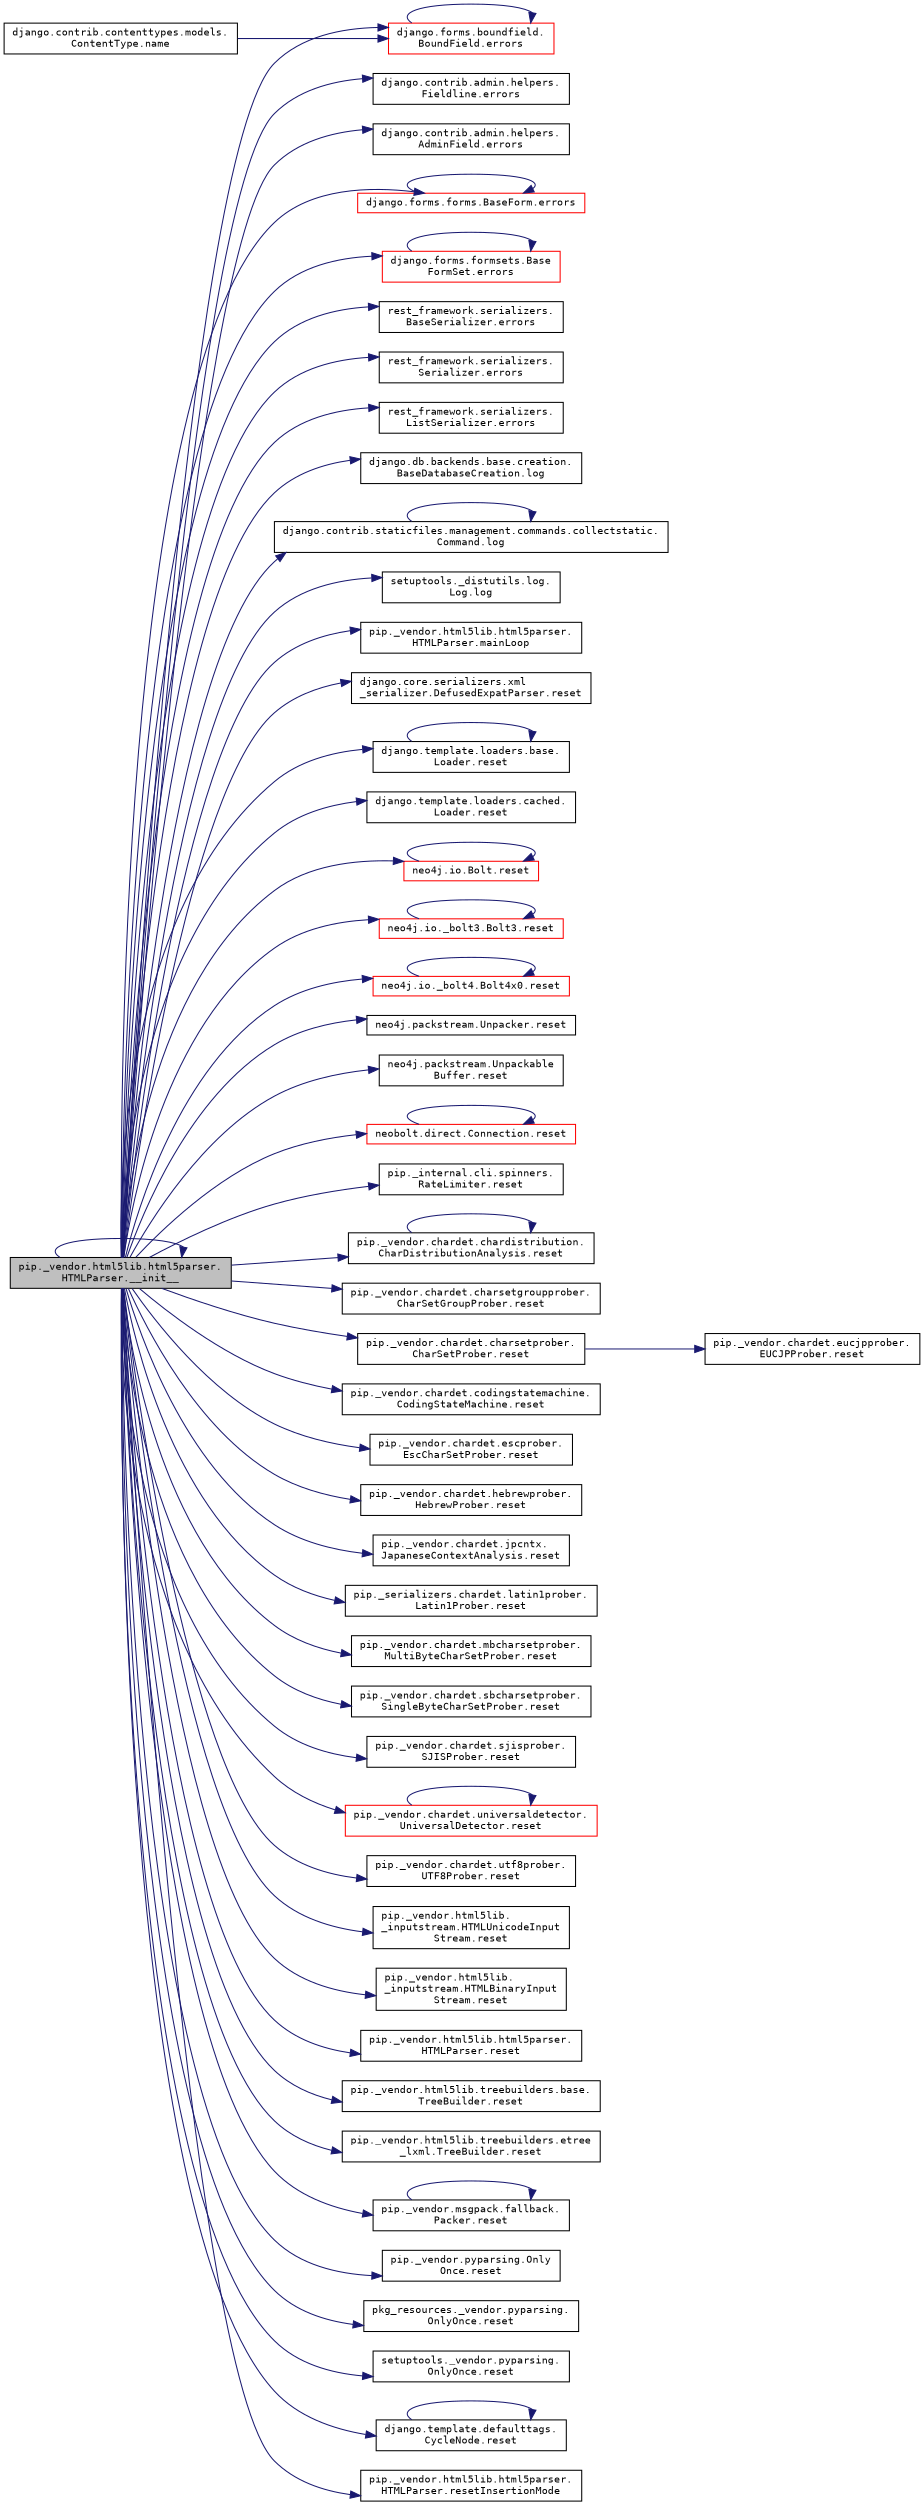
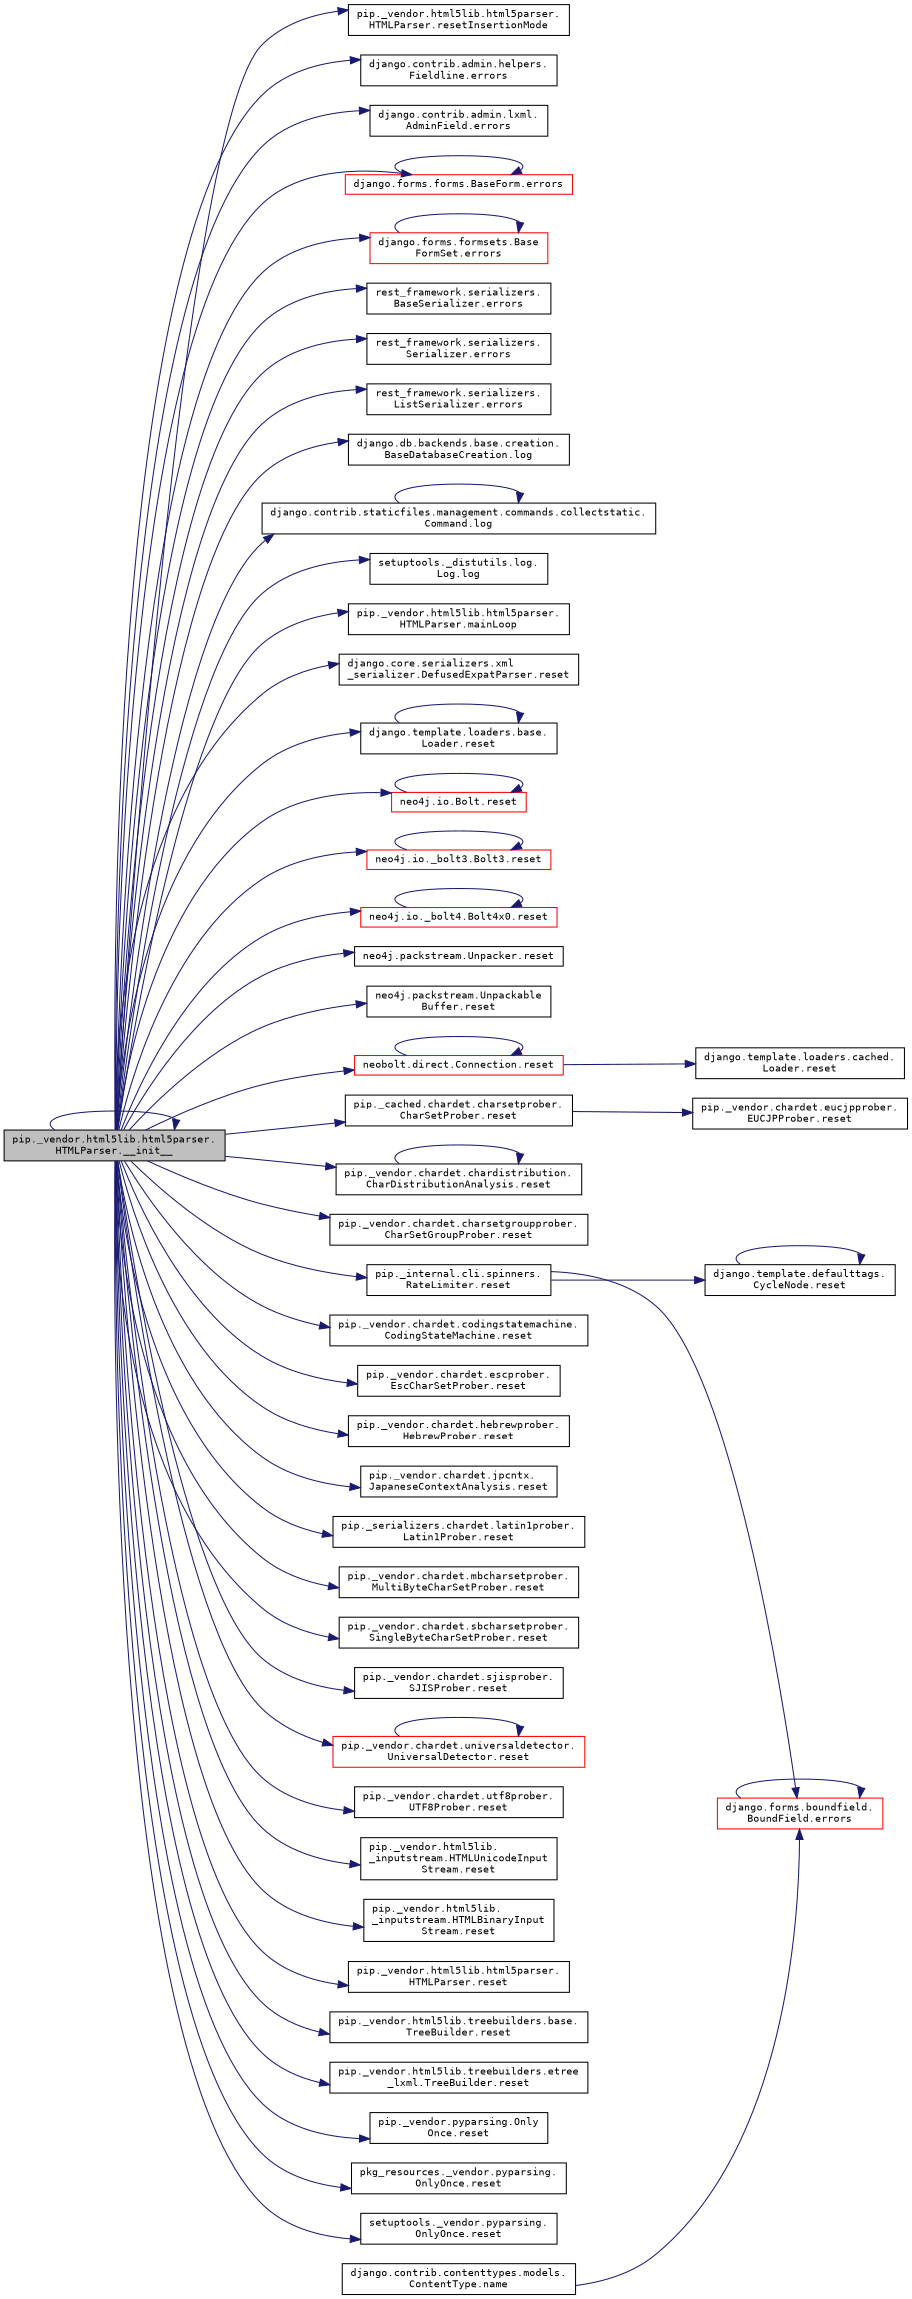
  digraph {
    fontname="DejaVu Sans Mono"
    rankdir=LR
    node [color=black fillcolor=white fontname="DejaVu Sans Mono" fontsize=10 shape=record style=filled]
    edge [color=midnightblue fontname="DejaVu Sans Mono" fontsize=10 labelfontname=Helvetica labelfontsize=10 style=solid]
    n1 [fillcolor=grey75 fontcolor=black height=0.2 label="pip._vendor.html5lib.html5parser.\lHTMLParser.__init__" width=0.4]
    n2 [height=0.2 label="django.contrib.admin.helpers.\lFieldline.errors" width=0.4]
-   n3 [height=0.2 label="django.contrib.admin.helpers.\lAdminField.errors" width=0.4]
+   n3 [height=0.2 label="django.contrib.admin.lxml.\lAdminField.errors" width=0.4]
    n4 [color=red height=0.2 label="django.forms.boundfield.\lBoundField.errors" width=0.4]
    n5 [color=red height=0.2 label="django.forms.forms.BaseForm.errors" width=0.4]
    n6 [color=red height=0.2 label="django.forms.formsets.Base\lFormSet.errors" width=0.4]
    n7 [height=0.2 label="rest_framework.serializers.\lBaseSerializer.errors" width=0.4]
    n8 [height=0.2 label="rest_framework.serializers.\lSerializer.errors" width=0.4]
    n9 [height=0.2 label="rest_framework.serializers.\lListSerializer.errors" width=0.4]
    n10 [height=0.2 label="django.db.backends.base.creation.\lBaseDatabaseCreation.log" width=0.4]
    n11 [height=0.2 label="django.contrib.staticfiles.management.commands.collectstatic.\lCommand.log" width=0.4]
    n12 [height=0.2 label="setuptools._distutils.log.\lLog.log" width=0.4]
    n13 [height=0.2 label="pip._vendor.html5lib.html5parser.\lHTMLParser.mainLoop" width=0.4]
    n14 [height=0.2 label="django.core.serializers.xml\l_serializer.DefusedExpatParser.reset" width=0.4]
    n15 [height=0.2 label="django.template.loaders.base.\lLoader.reset" width=0.4]
    n16 [height=0.2 label="django.template.loaders.cached.\lLoader.reset" width=0.4]
    n17 [color=red height=0.2 label="neo4j.io.Bolt.reset" width=0.4]
    n18 [color=red height=0.2 label="neo4j.io._bolt3.Bolt3.reset" width=0.4]
    n19 [color=red height=0.2 label="neo4j.io._bolt4.Bolt4x0.reset" width=0.4]
    n20 [height=0.2 label="neo4j.packstream.Unpacker.reset" width=0.4]
    n21 [height=0.2 label="neo4j.packstream.Unpackable\lBuffer.reset" width=0.4]
    n22 [color=red height=0.2 label="neobolt.direct.Connection.reset" width=0.4]
    n23 [height=0.2 label="pip._internal.cli.spinners.\lRateLimiter.reset" width=0.4]
    n24 [height=0.2 label="pip._vendor.chardet.chardistribution.\lCharDistributionAnalysis.reset" width=0.4]
    n25 [height=0.2 label="pip._vendor.chardet.charsetgroupprober.\lCharSetGroupProber.reset" width=0.4]
-   n26 [height=0.2 label="pip._vendor.chardet.charsetprober.\lCharSetProber.reset" width=0.4]
+   n26 [height=0.2 label="pip._cached.chardet.charsetprober.\lCharSetProber.reset" width=0.4]
    n27 [height=0.2 label="pip._vendor.chardet.codingstatemachine.\lCodingStateMachine.reset" width=0.4]
    n28 [height=0.2 label="pip._vendor.chardet.escprober.\lEscCharSetProber.reset" width=0.4]
    n29 [height=0.2 label="pip._vendor.chardet.hebrewprober.\lHebrewProber.reset" width=0.4]
    n30 [height=0.2 label="pip._vendor.chardet.jpcntx.\lJapaneseContextAnalysis.reset" width=0.4]
    n31 [height=0.2 label="pip._serializers.chardet.latin1prober.\lLatin1Prober.reset" width=0.4]
    n32 [height=0.2 label="pip._vendor.chardet.mbcharsetprober.\lMultiByteCharSetProber.reset" width=0.4]
    n33 [height=0.2 label="pip._vendor.chardet.sbcharsetprober.\lSingleByteCharSetProber.reset" width=0.4]
    n34 [height=0.2 label="pip._vendor.chardet.sjisprober.\lSJISProber.reset" width=0.4]
    n35 [color=red height=0.2 label="pip._vendor.chardet.universaldetector.\lUniversalDetector.reset" width=0.4]
    n36 [height=0.2 label="pip._vendor.chardet.utf8prober.\lUTF8Prober.reset" width=0.4]
    n37 [height=0.2 label="pip._vendor.html5lib.\l_inputstream.HTMLUnicodeInput\lStream.reset" width=0.4]
    n38 [height=0.2 label="pip._vendor.html5lib.\l_inputstream.HTMLBinaryInput\lStream.reset" width=0.4]
    n39 [height=0.2 label="pip._vendor.html5lib.html5parser.\lHTMLParser.reset" width=0.4]
    n40 [height=0.2 label="pip._vendor.html5lib.treebuilders.base.\lTreeBuilder.reset" width=0.4]
    n41 [height=0.2 label="pip._vendor.html5lib.treebuilders.etree\l_lxml.TreeBuilder.reset" width=0.4]
-   n42 [height=0.2 label="pip._vendor.msgpack.fallback.\lPacker.reset" width=0.4]
    n43 [height=0.2 label="pip._vendor.pyparsing.Only\lOnce.reset" width=0.4]
    n44 [height=0.2 label="pkg_resources._vendor.pyparsing.\lOnlyOnce.reset" width=0.4]
    n45 [height=0.2 label="setuptools._vendor.pyparsing.\lOnlyOnce.reset" width=0.4]
    n46 [height=0.2 label="django.template.defaulttags.\lCycleNode.reset" width=0.4]
    n47 [height=0.2 label="pip._vendor.html5lib.html5parser.\lHTMLParser.resetInsertionMode" width=0.4]
    n48 [height=0.2 label="pip._vendor.chardet.eucjpprober.\lEUCJPProber.reset" width=0.4]
    n49 [height=0.2 label="django.contrib.contenttypes.models.\lContentType.name" width=0.4]
    n1 -> n1
    n1 -> n2
    n1 -> n3
-   n1 -> n4
+   n23 -> n4
    n1 -> n5
    n1 -> n6
    n1 -> n7
    n1 -> n8
    n1 -> n9
    n1 -> n10
    n1 -> n11
    n1 -> n12
    n1 -> n13
    n1 -> n14
    n1 -> n15
-   n1 -> n16
+   n22 -> n16
    n1 -> n17
    n1 -> n18
    n1 -> n19
    n1 -> n20
    n1 -> n21
    n1 -> n22
    n1 -> n23
    n1 -> n24
    n1 -> n25
    n1 -> n26
    n1 -> n27
    n1 -> n28
    n1 -> n29
    n1 -> n30
    n1 -> n31
    n1 -> n32
    n1 -> n33
    n1 -> n34
    n1 -> n35
    n1 -> n36
    n1 -> n37
    n1 -> n38
    n1 -> n39
    n1 -> n40
    n1 -> n41
-   n1 -> n42
    n1 -> n43
    n1 -> n44
    n1 -> n45
-   n1 -> n46
+   n23 -> n46
    n1 -> n47
    n4 -> n4
    n5 -> n5
    n6 -> n6
    n11 -> n11
    n15 -> n15
    n17 -> n17
    n18 -> n18
    n19 -> n19
    n22 -> n22
    n24 -> n24
    n26 -> n48
    n35 -> n35
-   n42 -> n42
    n46 -> n46
    n49 -> n4
  }
